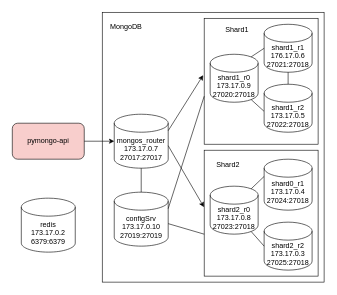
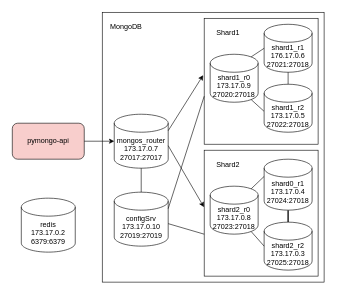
  <mxCell id="0" />
  <mxCell id="1" parent="0" />
  <mxCell id="2" value="" style="rounded=0;whiteSpace=wrap;html=1;" parent="1" vertex="1"><mxGeometry x="170" y="20" width="370" height="450" as="geometry" /></mxCell>
  <mxCell id="3" value="" style="rounded=0;whiteSpace=wrap;html=1;" parent="1" vertex="1"><mxGeometry x="340" y="250" width="190" height="210" as="geometry" /></mxCell>
  <mxCell id="4" value="" style="rounded=0;whiteSpace=wrap;html=1;" parent="1" vertex="1"><mxGeometry x="340" y="30" width="190" height="210" as="geometry" /></mxCell>
  <mxCell id="5" value="&lt;div&gt;mongos_router&lt;/div&gt;&lt;div&gt;173.17.0.7&lt;/div&gt;&lt;div&gt;27017:27017&lt;/div&gt;" style="shape=cylinder3;whiteSpace=wrap;html=1;boundedLbl=1;backgroundOutline=1;size=15;" parent="1" vertex="1"><mxGeometry x="190" y="190" width="90" height="90" as="geometry" /></mxCell>
  <mxCell id="6" value="pymongo-api" style="rounded=1;whiteSpace=wrap;html=1;fillColor=#f8cecc;" parent="1" vertex="1"><mxGeometry x="20" y="205" width="120" height="60" as="geometry" /></mxCell>
  <mxCell id="7" style="edgeStyle=orthogonalEdgeStyle;rounded=0;orthogonalLoop=1;jettySize=auto;html=1;exitX=1;exitY=0.5;exitDx=0;exitDy=0;entryX=0;entryY=0.5;entryDx=0;entryDy=0;entryPerimeter=0;" parent="1" source="6" target="5" edge="1"><mxGeometry relative="1" as="geometry" /></mxCell>
  <mxCell id="8" value="&lt;div&gt;&lt;span style=&quot;background-color: transparent; color: light-dark(rgb(0, 0, 0), rgb(255, 255, 255));&quot;&gt;shard1_r0&lt;/span&gt;&lt;/div&gt;&lt;div&gt;&lt;span style=&quot;background-color: transparent; color: light-dark(rgb(0, 0, 0), rgb(255, 255, 255));&quot;&gt;173.17.0.9&lt;/span&gt;&lt;br&gt;&lt;/div&gt;&lt;div&gt;&lt;div&gt;27020:27018&lt;/div&gt;&lt;/div&gt;" style="shape=cylinder3;whiteSpace=wrap;html=1;boundedLbl=1;backgroundOutline=1;size=15;" parent="1" vertex="1"><mxGeometry x="350" y="90" width="80" height="80" as="geometry" /></mxCell>
  <mxCell id="9" value="&lt;div&gt;&lt;span style=&quot;background-color: transparent; color: light-dark(rgb(0, 0, 0), rgb(255, 255, 255));&quot;&gt;shard2_r0&lt;/span&gt;&lt;/div&gt;&lt;div&gt;&lt;span style=&quot;background-color: transparent; color: light-dark(rgb(0, 0, 0), rgb(255, 255, 255));&quot;&gt;173.17.0.8&lt;/span&gt;&lt;br&gt;&lt;/div&gt;&lt;div&gt;&lt;div&gt;27023:27018&lt;/div&gt;&lt;/div&gt;" style="shape=cylinder3;whiteSpace=wrap;html=1;boundedLbl=1;backgroundOutline=1;size=15;" parent="1" vertex="1"><mxGeometry x="350" y="310" width="80" height="80" as="geometry" /></mxCell>
  <mxCell id="10" value="&lt;div&gt;config&lt;span style=&quot;background-color: transparent; color: light-dark(rgb(0, 0, 0), rgb(255, 255, 255));&quot;&gt;Srv&lt;/span&gt;&lt;/div&gt;&lt;div&gt;&lt;div&gt;173.17.0.10&lt;/div&gt;&lt;div&gt;27019:27019&lt;/div&gt;&lt;/div&gt;" style="shape=cylinder3;whiteSpace=wrap;html=1;boundedLbl=1;backgroundOutline=1;size=15;" parent="1" vertex="1"><mxGeometry x="190" y="320" width="90" height="90" as="geometry" /></mxCell>
  <mxCell id="11" style="rounded=0;orthogonalLoop=1;jettySize=auto;html=1;exitX=1;exitY=0;exitDx=0;exitDy=27.5;exitPerimeter=0;entryX=-0.009;entryY=0.452;entryDx=0;entryDy=0;entryPerimeter=0;endArrow=classic;startFill=0;endFill=1;" parent="1" source="5" target="4" edge="1"><mxGeometry relative="1" as="geometry" /></mxCell>
  <mxCell id="12" style="rounded=0;orthogonalLoop=1;jettySize=auto;html=1;exitX=1;exitY=0;exitDx=0;exitDy=52.5;exitPerimeter=0;entryX=-0.002;entryY=0.452;entryDx=0;entryDy=0;entryPerimeter=0;endArrow=classic;startFill=0;endFill=1;" parent="1" source="5" target="3" edge="1"><mxGeometry relative="1" as="geometry" /></mxCell>
  <mxCell id="13" style="edgeStyle=orthogonalEdgeStyle;rounded=0;orthogonalLoop=1;jettySize=auto;html=1;exitX=0.5;exitY=1;exitDx=0;exitDy=0;exitPerimeter=0;entryX=0.5;entryY=0;entryDx=0;entryDy=0;entryPerimeter=0;endArrow=none;startFill=0;" parent="1" source="5" target="10" edge="1"><mxGeometry relative="1" as="geometry" /></mxCell>
  <mxCell id="14" style="rounded=0;orthogonalLoop=1;jettySize=auto;html=1;exitX=0;exitY=0.619;exitDx=0;exitDy=0;exitPerimeter=0;entryX=1;entryY=0;entryDx=0;entryDy=27.5;entryPerimeter=0;endArrow=none;startFill=0;" parent="1" source="4" target="10" edge="1"><mxGeometry relative="1" as="geometry" /></mxCell>
  <mxCell id="15" style="rounded=0;orthogonalLoop=1;jettySize=auto;html=1;exitX=0;exitY=0.667;exitDx=0;exitDy=0;exitPerimeter=0;entryX=1;entryY=0;entryDx=0;entryDy=52.5;entryPerimeter=0;endArrow=none;startFill=0;" parent="1" source="3" target="10" edge="1"><mxGeometry relative="1" as="geometry" /></mxCell>
  <mxCell id="16" value="MongoDB" style="text;html=1;align=center;verticalAlign=middle;whiteSpace=wrap;rounded=0;" parent="1" vertex="1"><mxGeometry x="180" y="30" width="60" height="30" as="geometry" /></mxCell>
  <mxCell id="17" value="&lt;div&gt;&lt;span style=&quot;background-color: transparent; color: light-dark(rgb(0, 0, 0), rgb(255, 255, 255));&quot;&gt;shard1_r2&lt;/span&gt;&lt;/div&gt;&lt;div&gt;&lt;span style=&quot;background-color: transparent; color: light-dark(rgb(0, 0, 0), rgb(255, 255, 255));&quot;&gt;173.17.0.5&lt;/span&gt;&lt;br&gt;&lt;/div&gt;&lt;div&gt;&lt;div&gt;27022:27018&lt;/div&gt;&lt;/div&gt;" style="shape=cylinder3;whiteSpace=wrap;html=1;boundedLbl=1;backgroundOutline=1;size=15;" parent="1" vertex="1"><mxGeometry x="440" y="140" width="80" height="80" as="geometry" /></mxCell>
  <mxCell id="18" value="&lt;div&gt;&lt;span style=&quot;background-color: transparent; color: light-dark(rgb(0, 0, 0), rgb(255, 255, 255));&quot;&gt;shard1_r1&lt;/span&gt;&lt;/div&gt;&lt;div&gt;&lt;span style=&quot;background-color: transparent; color: light-dark(rgb(0, 0, 0), rgb(255, 255, 255));&quot;&gt;176.17.0.6&lt;/span&gt;&lt;br&gt;&lt;/div&gt;&lt;div&gt;&lt;div&gt;27021:27018&lt;/div&gt;&lt;/div&gt;" style="shape=cylinder3;whiteSpace=wrap;html=1;boundedLbl=1;backgroundOutline=1;size=15;" parent="1" vertex="1"><mxGeometry x="440" y="40" width="80" height="80" as="geometry" /></mxCell>
+ <mxCell id="19" value="" style="edgeStyle=orthogonalEdgeStyle;rounded=0;orthogonalLoop=1;jettySize=auto;html=1;endArrow=none;startFill=0;" parent="1" source="20" target="21" edge="1"><mxGeometry relative="1" as="geometry" /></mxCell>
  <mxCell id="20" value="&lt;div&gt;&lt;span style=&quot;background-color: transparent; color: light-dark(rgb(0, 0, 0), rgb(255, 255, 255));&quot;&gt;shard0_r1&lt;/span&gt;&lt;/div&gt;&lt;div&gt;&lt;span style=&quot;background-color: transparent; color: light-dark(rgb(0, 0, 0), rgb(255, 255, 255));&quot;&gt;173.17.0.4&lt;/span&gt;&lt;br&gt;&lt;/div&gt;&lt;div&gt;&lt;div&gt;27024:27018&lt;/div&gt;&lt;/div&gt;" style="shape=cylinder3;whiteSpace=wrap;html=1;boundedLbl=1;backgroundOutline=1;size=15;" parent="1" vertex="1"><mxGeometry x="440" y="265" width="80" height="85" as="geometry" /></mxCell>
  <mxCell id="21" value="&lt;div&gt;&lt;span style=&quot;background-color: transparent; color: light-dark(rgb(0, 0, 0), rgb(255, 255, 255));&quot;&gt;shard2_r2&lt;/span&gt;&lt;/div&gt;&lt;div&gt;&lt;span style=&quot;background-color: transparent; color: light-dark(rgb(0, 0, 0), rgb(255, 255, 255));&quot;&gt;173.17.0.3&lt;/span&gt;&lt;br&gt;&lt;/div&gt;&lt;div&gt;&lt;div&gt;27025:27018&lt;/div&gt;&lt;/div&gt;" style="shape=cylinder3;whiteSpace=wrap;html=1;boundedLbl=1;backgroundOutline=1;size=15;" parent="1" vertex="1"><mxGeometry x="440" y="370" width="80" height="80" as="geometry" /></mxCell>
- <mxCell id="22" value="Shard1" style="text;html=1;align=center;verticalAlign=middle;whiteSpace=wrap;rounded=0;" parent="1" vertex="1"><mxGeometry x="365" y="35" width="60" height="30" as="geometry" /></mxCell>
+ <mxCell id="22" value="Shard1" style="text;html=1;align=center;verticalAlign=middle;whiteSpace=wrap;rounded=0;" parent="1" vertex="1"><mxGeometry x="350" y="40" width="60" height="30" as="geometry" /></mxCell>
  <mxCell id="23" value="Shard2" style="text;html=1;align=center;verticalAlign=middle;whiteSpace=wrap;rounded=0;" parent="1" vertex="1"><mxGeometry x="350" y="260" width="60" height="30" as="geometry" /></mxCell>
  <mxCell id="24" style="rounded=0;orthogonalLoop=1;jettySize=auto;html=1;exitX=0.855;exitY=0;exitDx=0;exitDy=4.35;exitPerimeter=0;entryX=0;entryY=0;entryDx=0;entryDy=28.75;entryPerimeter=0;endArrow=none;startFill=0;" parent="1" source="9" target="20" edge="1"><mxGeometry relative="1" as="geometry" /></mxCell>
  <mxCell id="25" style="rounded=0;orthogonalLoop=1;jettySize=auto;html=1;exitX=0;exitY=0.5;exitDx=0;exitDy=0;exitPerimeter=0;entryX=0.855;entryY=1;entryDx=0;entryDy=-4.35;entryPerimeter=0;endArrow=none;startFill=0;" parent="1" source="21" target="9" edge="1"><mxGeometry relative="1" as="geometry" /></mxCell>
  <mxCell id="26" style="rounded=0;orthogonalLoop=1;jettySize=auto;html=1;exitX=0.855;exitY=1;exitDx=0;exitDy=-4.35;exitPerimeter=0;endArrow=none;startFill=0;entryX=-0.004;entryY=0.562;entryDx=0;entryDy=0;entryPerimeter=0;" parent="1" source="8" target="17" edge="1"><mxGeometry relative="1" as="geometry"><mxPoint x="442" y="190" as="targetPoint" /></mxGeometry></mxCell>
  <mxCell id="27" style="rounded=0;orthogonalLoop=1;jettySize=auto;html=1;exitX=0.855;exitY=0;exitDx=0;exitDy=4.35;exitPerimeter=0;entryX=0;entryY=0.5;entryDx=0;entryDy=0;entryPerimeter=0;endArrow=none;startFill=0;" parent="1" source="8" target="18" edge="1"><mxGeometry relative="1" as="geometry" /></mxCell>
  <mxCell id="28" style="rounded=0;orthogonalLoop=1;jettySize=auto;html=1;exitX=0.5;exitY=1;exitDx=0;exitDy=0;exitPerimeter=0;entryX=0.5;entryY=0;entryDx=0;entryDy=0;entryPerimeter=0;endArrow=none;startFill=0;" parent="1" source="18" target="17" edge="1"><mxGeometry relative="1" as="geometry" /></mxCell>
  <mxCell id="29" value="&lt;div&gt;redis&lt;/div&gt;&lt;div&gt;173.17.0.2&lt;/div&gt;&lt;div&gt;6379:6379&lt;/div&gt;" style="shape=cylinder3;whiteSpace=wrap;html=1;boundedLbl=1;backgroundOutline=1;size=15;" vertex="1" parent="1"><mxGeometry x="35" y="330" width="90" height="90" as="geometry" /></mxCell>
